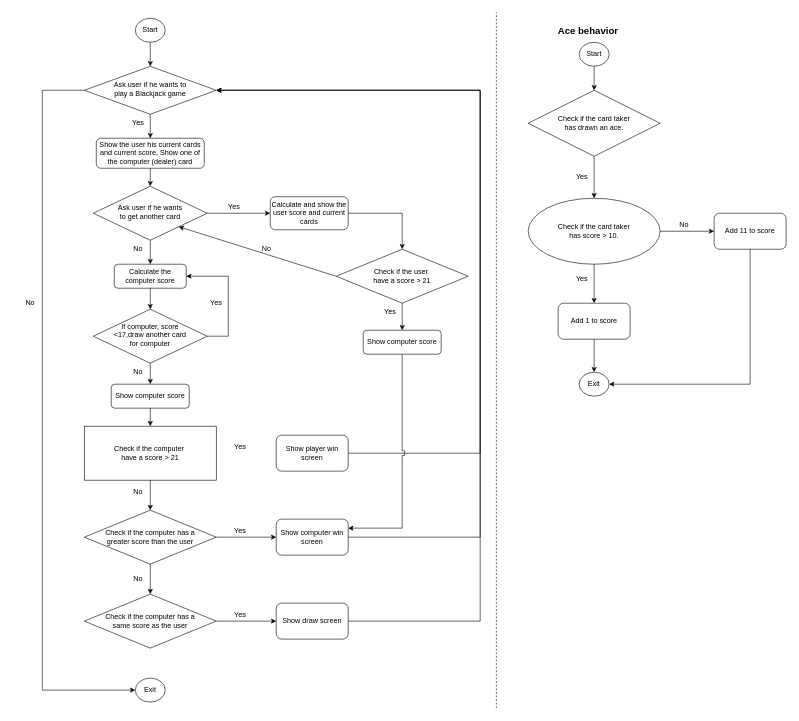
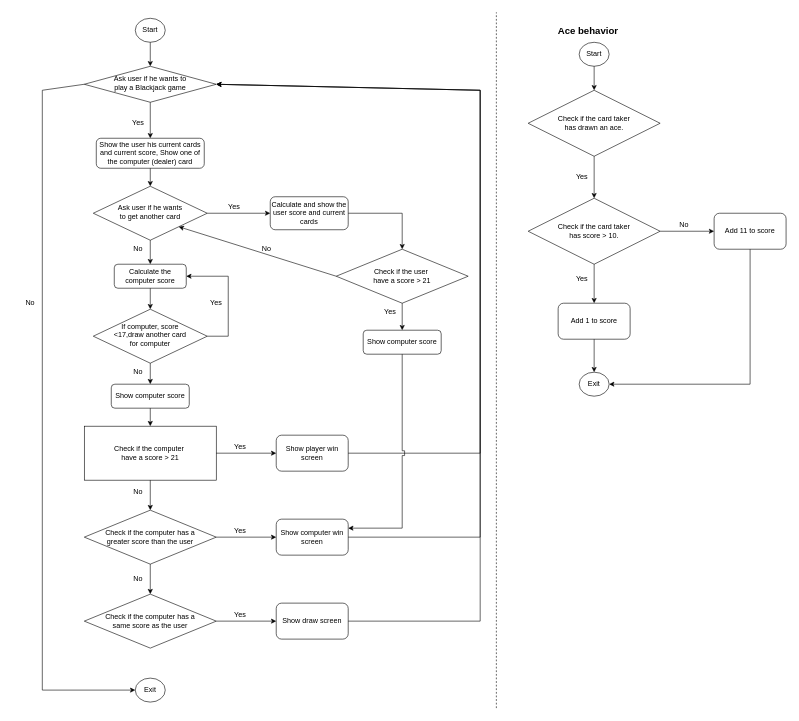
  <mxCell id="0" />
  <mxCell id="1" parent="0" />
- <mxCell id="2" value="Ask user if he wants to &lt;br&gt;play a Blackjack game" style="rhombus;whiteSpace=wrap;html=1;shadow=0;fontFamily=Helvetica;fontSize=12;align=center;strokeWidth=1;spacing=6;spacingTop=-4;" parent="1" vertex="1"><mxGeometry x="140" y="110" width="220" height="80" as="geometry" /></mxCell>
+ <mxCell id="2" value="Ask user if he wants to &lt;br&gt;play a Blackjack game" style="rhombus;whiteSpace=wrap;html=1;shadow=0;fontFamily=Helvetica;fontSize=12;align=center;strokeWidth=1;spacing=6;spacingTop=-4;" parent="1" vertex="1"><mxGeometry x="140" y="110" width="220" height="60" as="geometry" /></mxCell>
  <mxCell id="3" value="Ask user if he wants &lt;br&gt;to get another card" style="rhombus;whiteSpace=wrap;html=1;shadow=0;fontFamily=Helvetica;fontSize=12;align=center;strokeWidth=1;spacing=6;spacingTop=-4;" parent="1" vertex="1"><mxGeometry x="155" y="310" width="190" height="90" as="geometry" /></mxCell>
  <mxCell id="4" value="Calculate the computer score" style="rounded=1;whiteSpace=wrap;html=1;fontSize=12;glass=0;strokeWidth=1;shadow=0;" parent="1" vertex="1"><mxGeometry x="190" y="440" width="120" height="40" as="geometry" /></mxCell>
  <mxCell id="5" value="Show the user his current cards and current score, Show one of the computer (dealer) card" style="rounded=1;whiteSpace=wrap;html=1;fontSize=12;glass=0;strokeWidth=1;shadow=0;" parent="1" vertex="1"><mxGeometry x="160" y="230" width="180" height="50" as="geometry" /></mxCell>
  <mxCell id="6" value="Start" style="ellipse;whiteSpace=wrap;html=1;" vertex="1" parent="1"><mxGeometry x="225" y="30" width="50" height="40" as="geometry" /></mxCell>
  <mxCell id="7" value="" style="endArrow=classic;html=1;rounded=0;exitX=0.5;exitY=1;exitDx=0;exitDy=0;entryX=0.5;entryY=0;entryDx=0;entryDy=0;" edge="1" parent="1" source="6" target="2"><mxGeometry width="50" height="50" relative="1" as="geometry"><mxPoint x="310" y="250" as="sourcePoint" /><mxPoint x="250" y="100" as="targetPoint" /></mxGeometry></mxCell>
  <mxCell id="8" value="Exit" style="ellipse;whiteSpace=wrap;html=1;" vertex="1" parent="1"><mxGeometry x="225" y="1130" width="50" height="40" as="geometry" /></mxCell>
  <mxCell id="9" value="" style="endArrow=classic;html=1;rounded=0;exitX=0;exitY=0.5;exitDx=0;exitDy=0;entryX=0;entryY=0.5;entryDx=0;entryDy=0;" edge="1" parent="1" source="2" target="8"><mxGeometry width="50" height="50" relative="1" as="geometry"><mxPoint x="340" y="770" as="sourcePoint" /><mxPoint x="130" y="800" as="targetPoint" /><Array as="points"><mxPoint x="70" y="150" /><mxPoint x="70" y="1150" /></Array></mxGeometry></mxCell>
  <mxCell id="10" value="" style="endArrow=classic;html=1;rounded=0;exitX=0.5;exitY=1;exitDx=0;exitDy=0;entryX=0.5;entryY=0;entryDx=0;entryDy=0;" edge="1" parent="1" source="2" target="5"><mxGeometry width="50" height="50" relative="1" as="geometry"><mxPoint x="310" y="440" as="sourcePoint" /><mxPoint x="360" y="390" as="targetPoint" /></mxGeometry></mxCell>
  <mxCell id="11" value="" style="endArrow=classic;html=1;rounded=0;exitX=0.5;exitY=1;exitDx=0;exitDy=0;entryX=0.5;entryY=0;entryDx=0;entryDy=0;" edge="1" parent="1" source="5" target="3"><mxGeometry width="50" height="50" relative="1" as="geometry"><mxPoint x="310" y="430" as="sourcePoint" /><mxPoint x="360" y="380" as="targetPoint" /></mxGeometry></mxCell>
  <mxCell id="12" value="" style="endArrow=classic;html=1;rounded=0;exitX=0.5;exitY=1;exitDx=0;exitDy=0;entryX=0.5;entryY=0;entryDx=0;entryDy=0;" edge="1" parent="1" source="3" target="4"><mxGeometry width="50" height="50" relative="1" as="geometry"><mxPoint x="310" y="430" as="sourcePoint" /><mxPoint x="280" y="420" as="targetPoint" /></mxGeometry></mxCell>
  <mxCell id="13" value="" style="endArrow=classic;html=1;rounded=0;exitX=1;exitY=0.5;exitDx=0;exitDy=0;entryX=0;entryY=0.5;entryDx=0;entryDy=0;" edge="1" parent="1" source="3" target="45"><mxGeometry width="50" height="50" relative="1" as="geometry"><mxPoint x="440" y="390" as="sourcePoint" /><mxPoint x="420" y="380" as="targetPoint" /></mxGeometry></mxCell>
  <mxCell id="14" value="No" style="text;html=1;strokeColor=none;fillColor=none;align=center;verticalAlign=middle;whiteSpace=wrap;rounded=0;" vertex="1" parent="1"><mxGeometry x="20" y="490" width="60" height="30" as="geometry" /></mxCell>
  <mxCell id="15" value="No" style="text;html=1;strokeColor=none;fillColor=none;align=center;verticalAlign=middle;whiteSpace=wrap;rounded=0;" vertex="1" parent="1"><mxGeometry x="200" y="400" width="60" height="30" as="geometry" /></mxCell>
  <mxCell id="16" value="Yes" style="text;html=1;strokeColor=none;fillColor=none;align=center;verticalAlign=middle;whiteSpace=wrap;rounded=0;" vertex="1" parent="1"><mxGeometry x="360" y="330" width="60" height="30" as="geometry" /></mxCell>
  <mxCell id="17" value="Yes" style="text;html=1;strokeColor=none;fillColor=none;align=center;verticalAlign=middle;whiteSpace=wrap;rounded=0;" vertex="1" parent="1"><mxGeometry x="200" y="190" width="60" height="30" as="geometry" /></mxCell>
  <mxCell id="18" value="If computer, score &lt;br&gt;&amp;lt;17,draw another card&lt;br&gt;for computer" style="rhombus;whiteSpace=wrap;html=1;shadow=0;fontFamily=Helvetica;fontSize=12;align=center;strokeWidth=1;spacing=6;spacingTop=-4;" vertex="1" parent="1"><mxGeometry x="155" y="515" width="190" height="90" as="geometry" /></mxCell>
  <mxCell id="19" value="" style="endArrow=classic;html=1;rounded=0;exitX=0.5;exitY=1;exitDx=0;exitDy=0;entryX=0.5;entryY=0;entryDx=0;entryDy=0;" edge="1" parent="1" source="4" target="18"><mxGeometry relative="1" as="geometry"><mxPoint x="-20" y="450" as="sourcePoint" /><mxPoint x="80" y="450" as="targetPoint" /></mxGeometry></mxCell>
  <mxCell id="20" value="" style="endArrow=classic;html=1;rounded=0;exitX=1;exitY=0.5;exitDx=0;exitDy=0;entryX=1;entryY=0.5;entryDx=0;entryDy=0;" edge="1" parent="1" source="18" target="4"><mxGeometry width="50" height="50" relative="1" as="geometry"><mxPoint x="90" y="660" as="sourcePoint" /><mxPoint x="410" y="560" as="targetPoint" /><Array as="points"><mxPoint x="380" y="560" /><mxPoint x="380" y="460" /></Array></mxGeometry></mxCell>
  <mxCell id="21" value="Yes" style="text;html=1;strokeColor=none;fillColor=none;align=center;verticalAlign=middle;whiteSpace=wrap;rounded=0;" vertex="1" parent="1"><mxGeometry x="330" y="490" width="60" height="30" as="geometry" /></mxCell>
  <mxCell id="22" value="Show computer score" style="rounded=1;whiteSpace=wrap;html=1;" vertex="1" parent="1"><mxGeometry x="185" y="640" width="130" height="40" as="geometry" /></mxCell>
  <mxCell id="23" value="" style="endArrow=classic;html=1;rounded=0;exitX=0.5;exitY=1;exitDx=0;exitDy=0;entryX=0.5;entryY=0;entryDx=0;entryDy=0;" edge="1" parent="1" source="18" target="22"><mxGeometry width="50" height="50" relative="1" as="geometry"><mxPoint x="270" y="610" as="sourcePoint" /><mxPoint x="320" y="560" as="targetPoint" /></mxGeometry></mxCell>
  <mxCell id="24" value="Check if the computer&amp;nbsp;&lt;br&gt;have a score &amp;gt; 21" style="whiteSpace=wrap;html=1;rounded=0;" vertex="1" parent="1"><mxGeometry x="140" y="710" width="220" height="90" as="geometry" /></mxCell>
  <mxCell id="25" value="" style="endArrow=classic;html=1;rounded=0;exitX=0.5;exitY=1;exitDx=0;exitDy=0;entryX=0.5;entryY=0;entryDx=0;entryDy=0;" edge="1" parent="1" source="22" target="24"><mxGeometry width="50" height="50" relative="1" as="geometry"><mxPoint x="270" y="780" as="sourcePoint" /><mxPoint x="320" y="730" as="targetPoint" /></mxGeometry></mxCell>
  <mxCell id="26" value="No" style="text;html=1;strokeColor=none;fillColor=none;align=center;verticalAlign=middle;whiteSpace=wrap;rounded=0;" vertex="1" parent="1"><mxGeometry x="200" y="805" width="60" height="30" as="geometry" /></mxCell>
  <mxCell id="27" value="Check if the computer has a&lt;br&gt;greater score than the user" style="rhombus;whiteSpace=wrap;html=1;" vertex="1" parent="1"><mxGeometry x="140" y="850" width="220" height="90" as="geometry" /></mxCell>
  <mxCell id="28" value="" style="endArrow=classic;html=1;rounded=0;exitX=0.5;exitY=1;exitDx=0;exitDy=0;entryX=0.5;entryY=0;entryDx=0;entryDy=0;" edge="1" parent="1" source="24" target="27"><mxGeometry width="50" height="50" relative="1" as="geometry"><mxPoint x="250" y="900" as="sourcePoint" /><mxPoint x="300" y="850" as="targetPoint" /></mxGeometry></mxCell>
  <mxCell id="29" value="Show player win screen" style="rounded=1;whiteSpace=wrap;html=1;" vertex="1" parent="1"><mxGeometry x="460" y="725" width="120" height="60" as="geometry" /></mxCell>
  <mxCell id="30" value="Show computer win screen" style="rounded=1;whiteSpace=wrap;html=1;" vertex="1" parent="1"><mxGeometry x="460" y="865" width="120" height="60" as="geometry" /></mxCell>
  <mxCell id="31" value="Show draw screen" style="rounded=1;whiteSpace=wrap;html=1;" vertex="1" parent="1"><mxGeometry x="460" y="1005" width="120" height="60" as="geometry" /></mxCell>
  <mxCell id="32" value="Check if the computer has a&lt;br&gt;same score as the user" style="rhombus;whiteSpace=wrap;html=1;" vertex="1" parent="1"><mxGeometry x="140" y="990" width="220" height="90" as="geometry" /></mxCell>
  <mxCell id="33" value="" style="endArrow=classic;html=1;rounded=0;exitX=0.5;exitY=1;exitDx=0;exitDy=0;entryX=0.5;entryY=0;entryDx=0;entryDy=0;" edge="1" parent="1" source="27" target="32"><mxGeometry width="50" height="50" relative="1" as="geometry"><mxPoint x="360" y="960" as="sourcePoint" /><mxPoint x="410" y="910" as="targetPoint" /></mxGeometry></mxCell>
+ <mxCell id="34" value="" style="endArrow=classic;html=1;rounded=0;exitX=1;exitY=0.5;exitDx=0;exitDy=0;entryX=0;entryY=0.5;entryDx=0;entryDy=0;" edge="1" parent="1" source="24" target="29"><mxGeometry width="50" height="50" relative="1" as="geometry"><mxPoint x="360" y="960" as="sourcePoint" /><mxPoint x="410" y="910" as="targetPoint" /></mxGeometry></mxCell>
  <mxCell id="35" value="" style="endArrow=classic;html=1;rounded=0;exitX=1;exitY=0.5;exitDx=0;exitDy=0;entryX=0;entryY=0.5;entryDx=0;entryDy=0;" edge="1" parent="1" source="27" target="30"><mxGeometry width="50" height="50" relative="1" as="geometry"><mxPoint x="360" y="960" as="sourcePoint" /><mxPoint x="410" y="910" as="targetPoint" /></mxGeometry></mxCell>
  <mxCell id="36" value="" style="endArrow=classic;html=1;rounded=0;exitX=1;exitY=0.5;exitDx=0;exitDy=0;entryX=0;entryY=0.5;entryDx=0;entryDy=0;" edge="1" parent="1" source="32" target="31"><mxGeometry width="50" height="50" relative="1" as="geometry"><mxPoint x="360" y="960" as="sourcePoint" /><mxPoint x="410" y="910" as="targetPoint" /></mxGeometry></mxCell>
  <mxCell id="37" value="No" style="text;html=1;strokeColor=none;fillColor=none;align=center;verticalAlign=middle;whiteSpace=wrap;rounded=0;" vertex="1" parent="1"><mxGeometry x="200" y="950" width="60" height="30" as="geometry" /></mxCell>
  <mxCell id="38" value="Yes" style="text;html=1;strokeColor=none;fillColor=none;align=center;verticalAlign=middle;whiteSpace=wrap;rounded=0;" vertex="1" parent="1"><mxGeometry x="370" y="730" width="60" height="30" as="geometry" /></mxCell>
  <mxCell id="39" value="Yes" style="text;html=1;strokeColor=none;fillColor=none;align=center;verticalAlign=middle;whiteSpace=wrap;rounded=0;" vertex="1" parent="1"><mxGeometry x="370" y="870" width="60" height="30" as="geometry" /></mxCell>
  <mxCell id="40" value="Yes" style="text;html=1;strokeColor=none;fillColor=none;align=center;verticalAlign=middle;whiteSpace=wrap;rounded=0;" vertex="1" parent="1"><mxGeometry x="370" y="1010" width="60" height="30" as="geometry" /></mxCell>
  <mxCell id="41" value="No" style="text;html=1;strokeColor=none;fillColor=none;align=center;verticalAlign=middle;whiteSpace=wrap;rounded=0;" vertex="1" parent="1"><mxGeometry x="200" y="605" width="60" height="30" as="geometry" /></mxCell>
  <mxCell id="42" value="" style="endArrow=classic;html=1;rounded=0;exitX=1;exitY=0.5;exitDx=0;exitDy=0;entryX=1;entryY=0.5;entryDx=0;entryDy=0;" edge="1" parent="1" source="29" target="2"><mxGeometry width="50" height="50" relative="1" as="geometry"><mxPoint x="530" y="750" as="sourcePoint" /><mxPoint x="760" y="755" as="targetPoint" /><Array as="points"><mxPoint x="800" y="755" /><mxPoint x="800" y="150" /></Array></mxGeometry></mxCell>
  <mxCell id="43" value="" style="endArrow=classic;html=1;rounded=0;exitX=1;exitY=0.5;exitDx=0;exitDy=0;entryX=1;entryY=0.5;entryDx=0;entryDy=0;" edge="1" parent="1" source="30" target="2"><mxGeometry width="50" height="50" relative="1" as="geometry"><mxPoint x="530" y="750" as="sourcePoint" /><mxPoint x="760" y="895" as="targetPoint" /><Array as="points"><mxPoint x="800" y="895" /><mxPoint x="800" y="150" /></Array></mxGeometry></mxCell>
  <mxCell id="44" value="" style="endArrow=classic;html=1;rounded=0;exitX=1;exitY=0.5;exitDx=0;exitDy=0;entryX=1;entryY=0.5;entryDx=0;entryDy=0;" edge="1" parent="1" source="31" target="2"><mxGeometry width="50" height="50" relative="1" as="geometry"><mxPoint x="530" y="750" as="sourcePoint" /><mxPoint x="760" y="1035" as="targetPoint" /><Array as="points"><mxPoint x="800" y="1035" /><mxPoint x="800" y="150" /></Array></mxGeometry></mxCell>
  <mxCell id="45" value="Calculate and show the user score and current cards" style="rounded=1;whiteSpace=wrap;html=1;" vertex="1" parent="1"><mxGeometry x="450" y="327.5" width="130" height="55" as="geometry" /></mxCell>
  <mxCell id="46" value="Check if the user&amp;nbsp;&lt;br&gt;have a score &amp;gt; 21" style="rhombus;whiteSpace=wrap;html=1;" vertex="1" parent="1"><mxGeometry x="560" y="415" width="220" height="90" as="geometry" /></mxCell>
  <mxCell id="47" value="" style="endArrow=classic;html=1;rounded=0;exitX=1;exitY=0.5;exitDx=0;exitDy=0;entryX=0.5;entryY=0;entryDx=0;entryDy=0;" edge="1" parent="1" source="45" target="46"><mxGeometry width="50" height="50" relative="1" as="geometry"><mxPoint x="500" y="590" as="sourcePoint" /><mxPoint x="550" y="540" as="targetPoint" /><Array as="points"><mxPoint x="670" y="355" /></Array></mxGeometry></mxCell>
  <mxCell id="48" value="" style="endArrow=classic;html=1;rounded=0;exitX=0.5;exitY=1;exitDx=0;exitDy=0;entryX=0.5;entryY=0;entryDx=0;entryDy=0;" edge="1" parent="1" source="46" target="49"><mxGeometry width="50" height="50" relative="1" as="geometry"><mxPoint x="500" y="800" as="sourcePoint" /><mxPoint x="550" y="750" as="targetPoint" /></mxGeometry></mxCell>
  <mxCell id="49" value="Show computer score" style="rounded=1;whiteSpace=wrap;html=1;" vertex="1" parent="1"><mxGeometry x="605" y="550" width="130" height="40" as="geometry" /></mxCell>
  <mxCell id="50" value="" style="endArrow=classic;html=1;rounded=0;exitX=0.5;exitY=1;exitDx=0;exitDy=0;entryX=1;entryY=0.25;entryDx=0;entryDy=0;jumpStyle=sharp;jumpSize=8;" edge="1" parent="1" source="49" target="30"><mxGeometry width="50" height="50" relative="1" as="geometry"><mxPoint x="500" y="660" as="sourcePoint" /><mxPoint x="550" y="610" as="targetPoint" /><Array as="points"><mxPoint x="670" y="880" /></Array></mxGeometry></mxCell>
  <mxCell id="51" value="" style="endArrow=classic;html=1;rounded=0;exitX=0;exitY=0.5;exitDx=0;exitDy=0;entryX=1;entryY=1;entryDx=0;entryDy=0;" edge="1" parent="1" source="46" target="3"><mxGeometry width="50" height="50" relative="1" as="geometry"><mxPoint x="430" y="520" as="sourcePoint" /><mxPoint x="480" y="470" as="targetPoint" /></mxGeometry></mxCell>
  <mxCell id="52" value="Yes" style="text;html=1;strokeColor=none;fillColor=none;align=center;verticalAlign=middle;whiteSpace=wrap;rounded=0;" vertex="1" parent="1"><mxGeometry x="620" y="505" width="60" height="30" as="geometry" /></mxCell>
  <mxCell id="53" value="No" style="text;html=1;strokeColor=none;fillColor=none;align=center;verticalAlign=middle;whiteSpace=wrap;rounded=0;" vertex="1" parent="1"><mxGeometry x="414" y="400" width="60" height="30" as="geometry" /></mxCell>
  <mxCell id="54" value="&lt;b&gt;&lt;font style=&quot;font-size: 16px;&quot;&gt;Ace behavior&lt;/font&gt;&lt;/b&gt;" style="text;html=1;strokeColor=none;fillColor=none;align=center;verticalAlign=middle;whiteSpace=wrap;rounded=0;" vertex="1" parent="1"><mxGeometry x="910" y="35" width="140" height="30" as="geometry" /></mxCell>
  <mxCell id="55" value="" style="endArrow=none;dashed=1;html=1;rounded=0;" edge="1" parent="1"><mxGeometry width="50" height="50" relative="1" as="geometry"><mxPoint x="827" y="1180" as="sourcePoint" /><mxPoint x="827" as="targetPoint" y="20" /></mxGeometry></mxCell>
  <mxCell id="56" value="Check if the card taker &lt;br&gt;has drawn an ace." style="rhombus;whiteSpace=wrap;html=1;" vertex="1" parent="1"><mxGeometry x="880" y="150" width="220" height="110" as="geometry" /></mxCell>
  <mxCell id="57" value="Start" style="ellipse;whiteSpace=wrap;html=1;" vertex="1" parent="1"><mxGeometry x="965" y="70" width="50" height="40" as="geometry" /></mxCell>
  <mxCell id="58" value="" style="endArrow=classic;html=1;rounded=0;exitX=0.5;exitY=1;exitDx=0;exitDy=0;" edge="1" parent="1" source="57" target="56"><mxGeometry width="50" height="50" relative="1" as="geometry"><mxPoint x="970" y="270" as="sourcePoint" /><mxPoint x="1020" y="220" as="targetPoint" /></mxGeometry></mxCell>
- <mxCell id="59" value="Check if the card taker &lt;br&gt;has score &amp;gt; 10." style="ellipse;whiteSpace=wrap;html=1;" vertex="1" parent="1"><mxGeometry x="880" y="330" width="220" height="110" as="geometry" /></mxCell>
+ <mxCell id="59" value="Check if the card taker &lt;br&gt;has score &amp;gt; 10." style="rhombus;whiteSpace=wrap;html=1;" vertex="1" parent="1"><mxGeometry x="880" y="330" width="220" height="110" as="geometry" /></mxCell>
  <mxCell id="60" value="" style="endArrow=classic;html=1;rounded=0;exitX=0.5;exitY=1;exitDx=0;exitDy=0;entryX=0.5;entryY=0;entryDx=0;entryDy=0;" edge="1" parent="1" source="56" target="59"><mxGeometry width="50" height="50" relative="1" as="geometry"><mxPoint x="970" y="270" as="sourcePoint" /><mxPoint x="1020" y="220" as="targetPoint" /></mxGeometry></mxCell>
  <mxCell id="61" value="Exit" style="ellipse;whiteSpace=wrap;html=1;" vertex="1" parent="1"><mxGeometry x="965" y="620" width="50" height="40" as="geometry" /></mxCell>
  <mxCell id="62" value="Add 1 to score" style="rounded=1;whiteSpace=wrap;html=1;" vertex="1" parent="1"><mxGeometry x="930" y="505" width="120" height="60" as="geometry" /></mxCell>
  <mxCell id="63" value="Add 11 to score" style="rounded=1;whiteSpace=wrap;html=1;" vertex="1" parent="1"><mxGeometry x="1190" y="355" width="120" height="60" as="geometry" /></mxCell>
  <mxCell id="64" value="" style="endArrow=classic;html=1;rounded=0;exitX=0.5;exitY=1;exitDx=0;exitDy=0;entryX=0.5;entryY=0;entryDx=0;entryDy=0;" edge="1" parent="1" source="59" target="62"><mxGeometry width="50" height="50" relative="1" as="geometry"><mxPoint x="920" y="370" as="sourcePoint" /><mxPoint x="970" y="320" as="targetPoint" /></mxGeometry></mxCell>
  <mxCell id="65" value="" style="endArrow=classic;html=1;rounded=0;exitX=1;exitY=0.5;exitDx=0;exitDy=0;entryX=0;entryY=0.5;entryDx=0;entryDy=0;" edge="1" parent="1" source="59" target="63"><mxGeometry width="50" height="50" relative="1" as="geometry"><mxPoint x="920" y="370" as="sourcePoint" /><mxPoint x="970" y="320" as="targetPoint" /></mxGeometry></mxCell>
  <mxCell id="66" value="Yes" style="text;html=1;strokeColor=none;fillColor=none;align=center;verticalAlign=middle;whiteSpace=wrap;rounded=0;" vertex="1" parent="1"><mxGeometry x="940" y="280" width="60" height="30" as="geometry" /></mxCell>
  <mxCell id="67" value="Yes" style="text;html=1;strokeColor=none;fillColor=none;align=center;verticalAlign=middle;whiteSpace=wrap;rounded=0;" vertex="1" parent="1"><mxGeometry x="940" y="450" width="60" height="30" as="geometry" /></mxCell>
  <mxCell id="68" value="No" style="text;html=1;strokeColor=none;fillColor=none;align=center;verticalAlign=middle;whiteSpace=wrap;rounded=0;" vertex="1" parent="1"><mxGeometry x="1110" y="360" width="60" height="30" as="geometry" /></mxCell>
  <mxCell id="69" value="" style="endArrow=classic;html=1;rounded=0;exitX=0.5;exitY=1;exitDx=0;exitDy=0;entryX=0.5;entryY=0;entryDx=0;entryDy=0;" edge="1" parent="1" source="62" target="61"><mxGeometry width="50" height="50" relative="1" as="geometry"><mxPoint x="920" y="540" as="sourcePoint" /><mxPoint x="970" y="490" as="targetPoint" /></mxGeometry></mxCell>
  <mxCell id="70" value="" style="endArrow=classic;html=1;rounded=0;exitX=0.5;exitY=1;exitDx=0;exitDy=0;entryX=1;entryY=0.5;entryDx=0;entryDy=0;" edge="1" parent="1" source="63" target="61"><mxGeometry width="50" height="50" relative="1" as="geometry"><mxPoint x="1200" y="530" as="sourcePoint" /><mxPoint x="1250" y="480" as="targetPoint" /><Array as="points"><mxPoint x="1250" y="640" /></Array></mxGeometry></mxCell>
